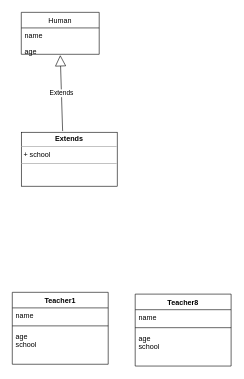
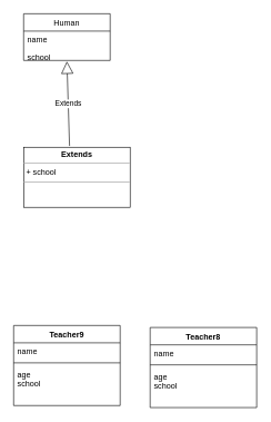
  <mxCell id="0" />
  <mxCell id="1" parent="0" />
  <mxCell id="2" value="Human" style="swimlane;fontStyle=0;childLayout=stackLayout;horizontal=1;startSize=26;fillColor=none;horizontalStack=0;resizeParent=1;resizeParentMax=0;resizeLast=0;collapsible=1;marginBottom=0;" vertex="1" parent="1"><mxGeometry x="35" y="20" width="130" height="70" as="geometry" /></mxCell>
  <mxCell id="3" value="name" style="text;strokeColor=none;fillColor=none;align=left;verticalAlign=top;spacingLeft=4;spacingRight=4;overflow=hidden;rotatable=0;points=[[0,0.5],[1,0.5]];portConstraint=eastwest;" vertex="1" parent="2"><mxGeometry y="26" width="130" height="26" as="geometry" /></mxCell>
- <mxCell id="4" value="age" style="text;strokeColor=none;fillColor=none;align=left;verticalAlign=top;spacingLeft=4;spacingRight=4;overflow=hidden;rotatable=0;points=[[0,0.5],[1,0.5]];portConstraint=eastwest;" vertex="1" parent="2"><mxGeometry y="52" width="130" height="18" as="geometry" /></mxCell>
+ <mxCell id="4" value="school" style="text;strokeColor=none;fillColor=none;align=left;verticalAlign=top;spacingLeft=4;spacingRight=4;overflow=hidden;rotatable=0;points=[[0,0.5],[1,0.5]];portConstraint=eastwest;" vertex="1" parent="2"><mxGeometry y="52" width="130" height="18" as="geometry" /></mxCell>
  <mxCell id="5" value="&lt;p style=&quot;margin: 0px ; margin-top: 4px ; text-align: center&quot;&gt;&lt;b&gt;Extends&lt;/b&gt;&lt;/p&gt;&lt;hr size=&quot;1&quot;&gt;&lt;p style=&quot;margin: 0px ; margin-left: 4px&quot;&gt;+ school&lt;/p&gt;&lt;hr size=&quot;1&quot;&gt;&lt;p style=&quot;margin: 0px ; margin-left: 4px&quot;&gt;&lt;br&gt;&lt;/p&gt;" style="verticalAlign=top;align=left;overflow=fill;fontSize=12;fontFamily=Helvetica;html=1;" vertex="1" parent="1"><mxGeometry x="35" y="220" width="160" height="90" as="geometry" /></mxCell>
  <mxCell id="6" value="Extends" style="endArrow=block;endSize=16;endFill=0;html=1;entryX=0.5;entryY=1.077;entryDx=0;entryDy=0;entryPerimeter=0;exitX=0.431;exitY=-0.022;exitDx=0;exitDy=0;exitPerimeter=0;" edge="1" parent="1" source="5" target="4"><mxGeometry width="160" relative="1" as="geometry"><mxPoint x="85" y="360" as="sourcePoint" /><mxPoint x="245" y="360" as="targetPoint" /></mxGeometry></mxCell>
- <mxCell id="7" value="Teacher1" style="swimlane;fontStyle=1;align=center;verticalAlign=top;childLayout=stackLayout;horizontal=1;startSize=26;horizontalStack=0;resizeParent=1;resizeParentMax=0;resizeLast=0;collapsible=1;marginBottom=0;" vertex="1" parent="1"><mxGeometry x="20" y="487" width="160" height="120" as="geometry" /></mxCell>
+ <mxCell id="7" value="Teacher9" style="swimlane;fontStyle=1;align=center;verticalAlign=top;childLayout=stackLayout;horizontal=1;startSize=26;horizontalStack=0;resizeParent=1;resizeParentMax=0;resizeLast=0;collapsible=1;marginBottom=0;" vertex="1" parent="1"><mxGeometry x="20" y="487" width="160" height="120" as="geometry" /></mxCell>
  <mxCell id="8" value="name" style="text;strokeColor=none;fillColor=none;align=left;verticalAlign=top;spacingLeft=4;spacingRight=4;overflow=hidden;rotatable=0;points=[[0,0.5],[1,0.5]];portConstraint=eastwest;" vertex="1" parent="7"><mxGeometry y="26" width="160" height="26" as="geometry" /></mxCell>
  <mxCell id="9" value="" style="line;strokeWidth=1;fillColor=none;align=left;verticalAlign=middle;spacingTop=-1;spacingLeft=3;spacingRight=3;rotatable=0;labelPosition=right;points=[];portConstraint=eastwest;" vertex="1" parent="7"><mxGeometry y="52" width="160" height="8" as="geometry" /></mxCell>
  <mxCell id="10" value="age&#10;school" style="text;strokeColor=none;fillColor=none;align=left;verticalAlign=top;spacingLeft=4;spacingRight=4;overflow=hidden;rotatable=0;points=[[0,0.5],[1,0.5]];portConstraint=eastwest;" vertex="1" parent="7"><mxGeometry y="60" width="160" height="60" as="geometry" /></mxCell>
  <mxCell id="11" value="Teacher8" style="swimlane;fontStyle=1;align=center;verticalAlign=top;childLayout=stackLayout;horizontal=1;startSize=26;horizontalStack=0;resizeParent=1;resizeParentMax=0;resizeLast=0;collapsible=1;marginBottom=0;" vertex="1" parent="1"><mxGeometry x="225" y="490" width="160" height="120" as="geometry" /></mxCell>
  <mxCell id="12" value="name" style="text;strokeColor=none;fillColor=none;align=left;verticalAlign=top;spacingLeft=4;spacingRight=4;overflow=hidden;rotatable=0;points=[[0,0.5],[1,0.5]];portConstraint=eastwest;" vertex="1" parent="11"><mxGeometry y="26" width="160" height="26" as="geometry" /></mxCell>
  <mxCell id="13" value="" style="line;strokeWidth=1;fillColor=none;align=left;verticalAlign=middle;spacingTop=-1;spacingLeft=3;spacingRight=3;rotatable=0;labelPosition=right;points=[];portConstraint=eastwest;" vertex="1" parent="11"><mxGeometry y="52" width="160" height="8" as="geometry" /></mxCell>
  <mxCell id="14" value="age&#10;school" style="text;strokeColor=none;fillColor=none;align=left;verticalAlign=top;spacingLeft=4;spacingRight=4;overflow=hidden;rotatable=0;points=[[0,0.5],[1,0.5]];portConstraint=eastwest;" vertex="1" parent="11"><mxGeometry y="60" width="160" height="60" as="geometry" /></mxCell>
